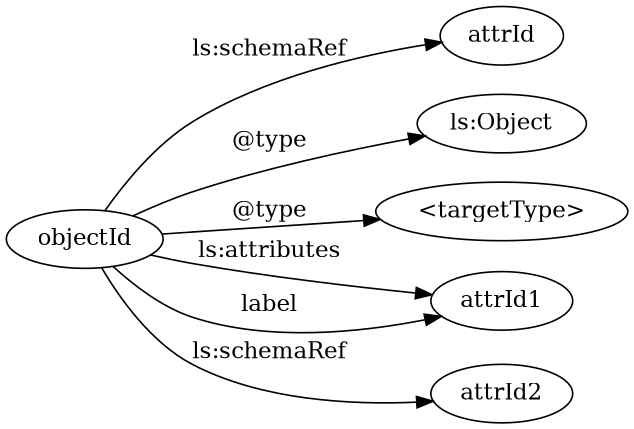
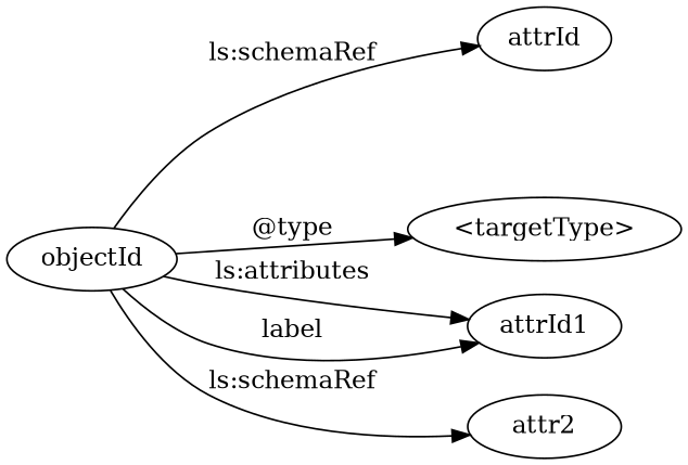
  digraph {
    rankdir=LR
    n1 [label=attrId]
-   n2 [label="ls:Object"]
    n3 [label="<targetType>"]
    objectId
    n5 [label=attrId1]
-   attr2 [label=attrId2]
+   attr2
    objectId -> n1 [label="ls:schemaRef"]
-   objectId -> n2 [label="@type"]
    objectId -> n3 [label="@type"]
    objectId -> n5 [label="ls:attributes"]
    objectId -> n5 [label=label]
    objectId -> attr2 [label="ls:schemaRef"]
  }
